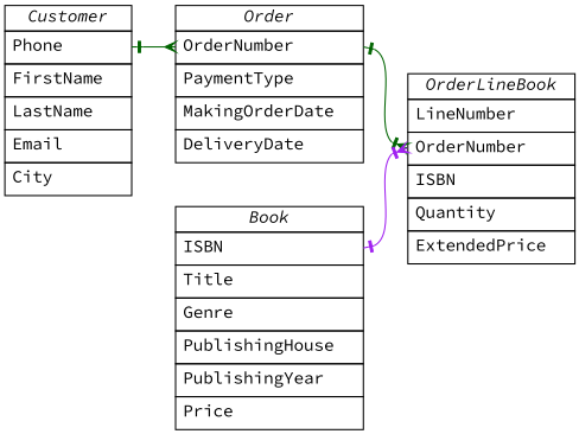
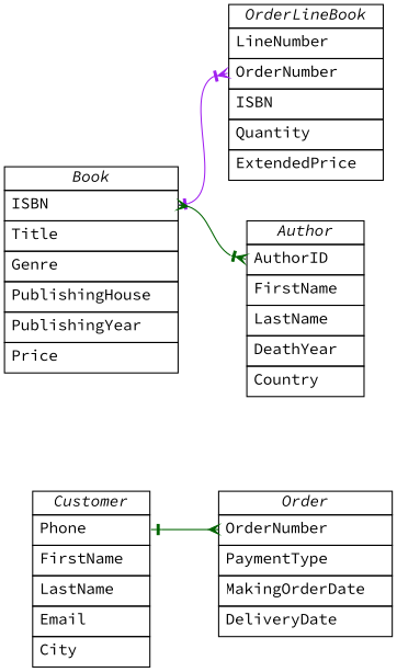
  digraph {
    concentrate=true
    fontname="Source Code Pro"
    nodesep=0.5
    rankdir=LR
    splines=spline
    node [fontname="Source Code Pro" shape=plain]
    edge [arrowhead=ocrowtee arrowsize=0.9 arrowtail=noneotee color=darkgreen dir=both fontname="Source Code Pro" fontsize=12 headport=OrderNumber labelangle=32 labeldistance=1.8 penwidth=1.0 tailport=ISBN]
    n1 [label=<         <table border="0" cellborder="1" cellspacing="0" >         <tr><td><i>Customer</i></td></tr>         <tr><td port="Phone" align="left" cellpadding="5">Phone <font color="grey60"> </font></td></tr>         <tr><td port="FirstName" align="left" cellpadding="5">FirstName <font color="grey60"> </font></td></tr>         <tr><td port="LastName" align="left" cellpadding="5">LastName <font color="grey60"> </font></td></tr>         <tr><td port="Email" align="left" cellpadding="5">Email <font color="grey60"> </font></td></tr>         <tr><td port="City" align="left" cellpadding="5">City <font color="grey60"> </font></td></tr>     </table>>]
    n2 [label=<         <table border="0" cellborder="1" cellspacing="0" >         <tr><td><i>Order</i></td></tr>         <tr><td port="OrderNumber" align="left" cellpadding="5">OrderNumber <font color="grey60"> </font></td></tr>         <tr><td port="PaymentType" align="left" cellpadding="5">PaymentType <font color="grey60"> </font></td></tr>         <tr><td port="MakingOrderDate" align="left" cellpadding="5">MakingOrderDate <font color="grey60"> </font></td></tr>         <tr><td port="DeliveryDate" align="left" cellpadding="5">DeliveryDate <font color="grey60"> </font></td></tr>     </table>>]
    n3 [label=<         <table border="0" cellborder="1" cellspacing="0" >         <tr><td><i>OrderLineBook</i></td></tr>         <tr><td port="LineNumber" align="left" cellpadding="5">LineNumber <font color="grey60"> </font></td></tr>         <tr><td port="OrderNumber" align="left" cellpadding="5">OrderNumber <font color="grey60"> </font></td></tr>         <tr><td port="ISBN" align="left" cellpadding="5">ISBN <font color="grey60"> </font></td></tr>         <tr><td port="Quantity" align="left" cellpadding="5">Quantity <font color="grey60"> </font></td></tr>         <tr><td port="ExtendedPrice" align="left" cellpadding="5">ExtendedPrice <font color="grey60"> </font></td></tr>     </table>>]
    n4 [label=<         <table border="0" cellborder="1" cellspacing="0" >         <tr><td><i>Book</i></td></tr>         <tr><td port="ISBN" align="left" cellpadding="5">ISBN <font color="grey60"> </font></td></tr>         <tr><td port="Title" align="left" cellpadding="5">Title <font color="grey60"> </font></td></tr>         <tr><td port="Genre" align="left" cellpadding="5">Genre <font color="grey60"> </font></td></tr>         <tr><td port="PublishingHouse" align="left" cellpadding="5">PublishingHouse <font color="grey60"> </font></td></tr>         <tr><td port="PublishingYear" align="left" cellpadding="5">PublishingYear <font color="grey60"> </font></td></tr>         <tr><td port="Price" align="left" cellpadding="5">Price <font color="grey60"> </font></td></tr>     </table>>]
+   n5 [label=<         <table border="0" cellborder="1" cellspacing="0" >         <tr><td><i>Author</i></td></tr>         <tr><td port="AuthorID" align="left" cellpadding="5">AuthorID <font color="grey60"> </font></td></tr>         <tr><td port="FirstName" align="left" cellpadding="5">FirstName <font color="grey60"> </font></td></tr>         <tr><td port="LastName" align="left" cellpadding="5">LastName <font color="grey60"> </font></td></tr>         <tr><td port="DeathYear" align="left" cellpadding="5">DeathYear <font color="grey60"> </font></td></tr>         <tr><td port="Country" align="left" cellpadding="5">Country <font color="grey60"> </font></td></tr>     </table>>]
    n1 -> n2 [arrowhead=ocrow tailport=Phone]
-   n2 -> n3 [tailport=OrderNumber]
    n4 -> n3 [color=purple]
+   n4 -> n5 [arrowtail=ocrow headport=AuthorID]
  }
